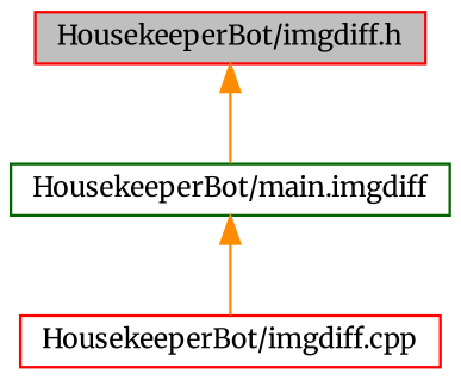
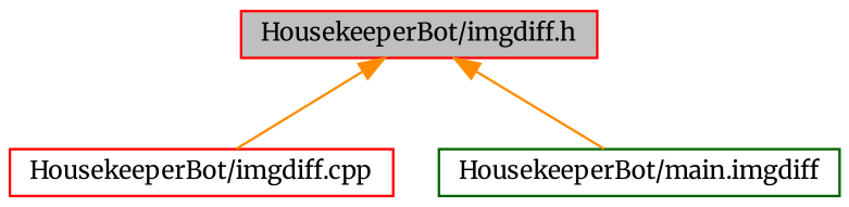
  digraph {
    fontname=Merriweather
    node [color=red fillcolor=white fontname=Merriweather fontsize=10 shape=record style=filled]
    edge [color=darkorange dir=back fontname=Merriweather fontsize=10 labelfontname=Helvetica labelfontsize=10 style=solid]
    n1 [fillcolor=grey75 fontcolor=black height=0.2 label="HousekeeperBot/imgdiff.h" width=0.4]
    n2 [height=0.2 label="HousekeeperBot/imgdiff.cpp" width=0.4]
    n3 [color=darkgreen height=0.2 label="HousekeeperBot/main.imgdiff" width=0.4]
-   n3 -> n2
+   n1 -> n2
    n1 -> n3
  }
